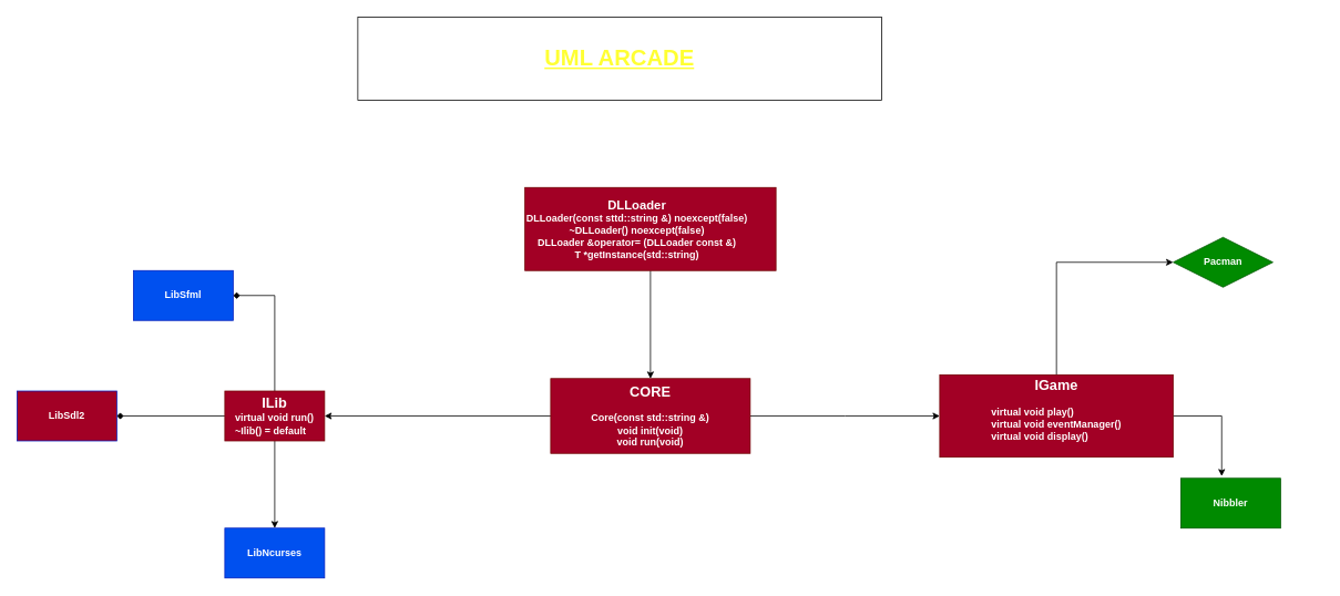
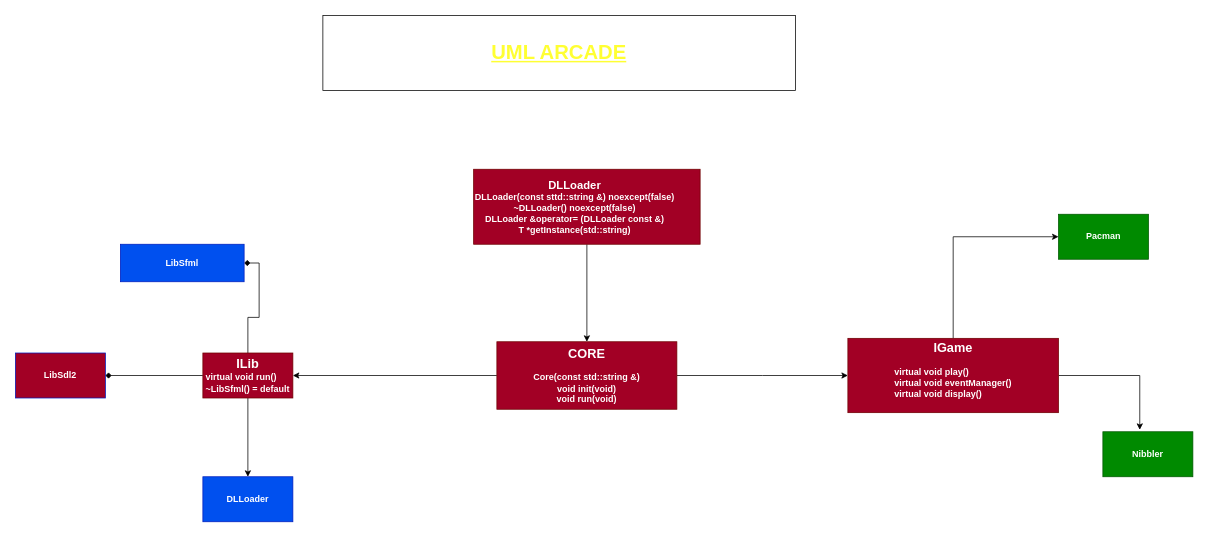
  <mxCell id="0" />
  <mxCell id="1" parent="0" />
  <mxCell id="2" style="edgeStyle=orthogonalEdgeStyle;rounded=0;orthogonalLoop=1;jettySize=auto;html=1;entryX=1;entryY=0.5;entryDx=0;entryDy=0;" edge="1" parent="1" source="4" target="8"><mxGeometry relative="1" as="geometry" /></mxCell>
  <mxCell id="3" value="" style="edgeStyle=orthogonalEdgeStyle;rounded=0;orthogonalLoop=1;jettySize=auto;html=1;" edge="1" parent="1" source="4" target="11"><mxGeometry relative="1" as="geometry" /></mxCell>
  <mxCell id="4" value="&lt;div&gt;&lt;b&gt;&lt;span style=&quot;font-size: 17px&quot;&gt;CORE&lt;/span&gt;&lt;/b&gt;&lt;/div&gt;&lt;div&gt;&lt;b&gt;&lt;br&gt;&lt;/b&gt;&lt;/div&gt;&lt;font style=&quot;font-weight: bold&quot;&gt;&lt;div&gt;&lt;span&gt;Core(const std::string &amp;amp;)&lt;/span&gt;&lt;/div&gt;&lt;/font&gt;&lt;font style=&quot;font-weight: bold ; font-size: 12px&quot;&gt;&lt;div&gt;&lt;span&gt;void init(void)&lt;/span&gt;&lt;/div&gt;&lt;div&gt;&lt;span&gt;void run(void)&lt;/span&gt;&lt;/div&gt;&lt;/font&gt;" style="whiteSpace=wrap;html=1;fillColor=#a20025;strokeColor=#6F0000;fontColor=#ffffff;align=center;" vertex="1" parent="1"><mxGeometry x="662" y="455" width="240" height="90" as="geometry" /></mxCell>
  <mxCell id="5" style="edgeStyle=orthogonalEdgeStyle;rounded=0;orthogonalLoop=1;jettySize=auto;html=1;entryX=0.5;entryY=0;entryDx=0;entryDy=0;" edge="1" parent="1" source="8" target="14"><mxGeometry relative="1" as="geometry" /></mxCell>
  <mxCell id="6" style="edgeStyle=orthogonalEdgeStyle;rounded=0;orthogonalLoop=1;jettySize=auto;html=1;entryX=1;entryY=0.5;entryDx=0;entryDy=0;endArrow=diamond;" edge="1" parent="1" source="8" target="15"><mxGeometry relative="1" as="geometry" /></mxCell>
  <mxCell id="7" style="edgeStyle=orthogonalEdgeStyle;rounded=0;orthogonalLoop=1;jettySize=auto;html=1;entryX=1;entryY=0.5;entryDx=0;entryDy=0;endArrow=diamond;" edge="1" parent="1" source="8" target="16"><mxGeometry relative="1" as="geometry" /></mxCell>
- <mxCell id="8" value="&lt;b&gt;&lt;font&gt;&lt;span style=&quot;font-size: 17px&quot;&gt;ILib&lt;/span&gt;&lt;br&gt;&lt;div style=&quot;text-align: left&quot;&gt;virtual void run()&lt;/div&gt;&lt;div style=&quot;text-align: left&quot;&gt;~Ilib() = default&lt;/div&gt;&lt;/font&gt;&lt;/b&gt;" style="whiteSpace=wrap;html=1;fillColor=#a20025;strokeColor=#6F0000;fontColor=#ffffff;" vertex="1" parent="1"><mxGeometry x="270" y="470" width="120" height="60" as="geometry" /></mxCell>
+ <mxCell id="8" value="&lt;b&gt;&lt;font&gt;&lt;span style=&quot;font-size: 17px&quot;&gt;ILib&lt;/span&gt;&lt;br&gt;&lt;div style=&quot;text-align: left&quot;&gt;virtual void run()&lt;/div&gt;&lt;div style=&quot;text-align: left&quot;&gt;~LibSfml() = default&lt;/div&gt;&lt;/font&gt;&lt;/b&gt;" style="whiteSpace=wrap;html=1;fillColor=#a20025;strokeColor=#6F0000;fontColor=#ffffff;" vertex="1" parent="1"><mxGeometry x="270" y="470" width="120" height="60" as="geometry" /></mxCell>
  <mxCell id="9" style="edgeStyle=orthogonalEdgeStyle;rounded=0;orthogonalLoop=1;jettySize=auto;html=1;entryX=0.41;entryY=-0.043;entryDx=0;entryDy=0;entryPerimeter=0;" edge="1" parent="1" source="11" target="17"><mxGeometry relative="1" as="geometry" /></mxCell>
  <mxCell id="10" style="edgeStyle=orthogonalEdgeStyle;rounded=0;orthogonalLoop=1;jettySize=auto;html=1;entryX=0;entryY=0.5;entryDx=0;entryDy=0;" edge="1" parent="1" source="11" target="18"><mxGeometry relative="1" as="geometry" /></mxCell>
  <mxCell id="11" value="&lt;b&gt;&lt;font&gt;&lt;span style=&quot;font-size: 17px&quot;&gt;IGame&lt;br&gt;&lt;/span&gt;&lt;br&gt;&lt;div style=&quot;text-align: left&quot;&gt;virtual void play()&lt;/div&gt;&lt;div style=&quot;text-align: left&quot;&gt;virtual void eventManager()&lt;/div&gt;&lt;div style=&quot;text-align: left&quot;&gt;virtual void display()&lt;/div&gt;&lt;br&gt;&lt;/font&gt;&lt;/b&gt;" style="whiteSpace=wrap;html=1;fillColor=#a20025;strokeColor=#6F0000;fontColor=#ffffff;align=center;" vertex="1" parent="1"><mxGeometry x="1130" y="450.44" width="280.83" height="99.12" as="geometry" /></mxCell>
  <mxCell id="12" style="edgeStyle=orthogonalEdgeStyle;rounded=0;orthogonalLoop=1;jettySize=auto;html=1;" edge="1" parent="1" source="13" target="4"><mxGeometry relative="1" as="geometry" /></mxCell>
  <mxCell id="13" value="&lt;div style=&quot;text-align: center&quot;&gt;&lt;b&gt;&lt;span style=&quot;font-size: 15px&quot;&gt;DLLoader&lt;/span&gt;&lt;/b&gt;&lt;/div&gt;&lt;b&gt;&lt;div style=&quot;text-align: center&quot;&gt;&lt;b&gt;DLLoader(const sttd::string &amp;amp;) noexcept(false)&lt;/b&gt;&lt;/div&gt;&lt;font&gt;&lt;div style=&quot;text-align: center&quot;&gt;&lt;b&gt;~DLLoader() noexcept(false)&lt;/b&gt;&lt;/div&gt;&lt;div style=&quot;text-align: center&quot;&gt;&lt;b&gt;DLLoader &amp;amp;operator= (DLLoader const &amp;amp;)&lt;/b&gt;&lt;/div&gt;&lt;div style=&quot;text-align: center&quot;&gt;&lt;b&gt;T *getInstance(std::string)&lt;/b&gt;&lt;/div&gt;&lt;/font&gt;&lt;/b&gt;" style="whiteSpace=wrap;html=1;fillColor=#a20025;strokeColor=#6F0000;fontColor=#ffffff;align=left;" vertex="1" parent="1"><mxGeometry x="631" y="225" width="302" height="100" as="geometry" /></mxCell>
- <mxCell id="14" value="&lt;b&gt;LibNcurses&lt;/b&gt;" style="whiteSpace=wrap;html=1;fillColor=#0050ef;strokeColor=#001DBC;fontColor=#ffffff;" vertex="1" parent="1"><mxGeometry x="270" y="635" width="120" height="60" as="geometry" /></mxCell>
- <mxCell id="15" value="&lt;b&gt;LibSfml&lt;/b&gt;" style="whiteSpace=wrap;html=1;fillColor=#0050ef;strokeColor=#001DBC;fontColor=#ffffff;" vertex="1" parent="1"><mxGeometry x="160" y="325" width="120" height="60" as="geometry" /></mxCell>
+ <mxCell id="14" value="&lt;b&gt;DLLoader&lt;/b&gt;" style="whiteSpace=wrap;html=1;fillColor=#0050ef;strokeColor=#001DBC;fontColor=#ffffff;" vertex="1" parent="1"><mxGeometry x="270" y="635" width="120" height="60" as="geometry" /></mxCell>
+ <mxCell id="15" value="&lt;b&gt;LibSfml&lt;/b&gt;" style="whiteSpace=wrap;html=1;fillColor=#0050ef;strokeColor=#001DBC;fontColor=#ffffff;" vertex="1" parent="1"><mxGeometry x="160" y="325" width="165" height="50" as="geometry" /></mxCell>
  <mxCell id="16" value="&lt;b&gt;LibSdl2&lt;/b&gt;" style="whiteSpace=wrap;html=1;fillColor=#a20025;strokeColor=#001DBC;fontColor=#ffffff;" vertex="1" parent="1"><mxGeometry x="20" y="470" width="120" height="60" as="geometry" /></mxCell>
- <mxCell id="17" value="&lt;b&gt;Nibbler&lt;/b&gt;" style="whiteSpace=wrap;html=1;fillColor=#008a00;strokeColor=#005700;fontColor=#ffffff;" vertex="1" parent="1"><mxGeometry x="1420" y="575" width="120" height="60" as="geometry" /></mxCell>
- <mxCell id="18" value="&lt;b&gt;Pacman&lt;/b&gt;" style="rhombus;whiteSpace=wrap;html=1;fillColor=#008a00;strokeColor=#005700;fontColor=#ffffff;" vertex="1" parent="1"><mxGeometry x="1410.83" y="285" width="120" height="60" as="geometry" /></mxCell>
+ <mxCell id="17" value="&lt;b&gt;Nibbler&lt;/b&gt;" style="whiteSpace=wrap;html=1;fillColor=#008a00;strokeColor=#005700;fontColor=#ffffff;" vertex="1" parent="1"><mxGeometry x="1470" y="575" width="120" height="60" as="geometry" /></mxCell>
+ <mxCell id="18" value="&lt;b&gt;Pacman&lt;/b&gt;" style="whiteSpace=wrap;html=1;fillColor=#008a00;strokeColor=#005700;fontColor=#ffffff;" vertex="1" parent="1"><mxGeometry x="1410.83" y="285" width="120" height="60" as="geometry" /></mxCell>
  <mxCell id="19" value="&lt;b&gt;&lt;font style=&quot;font-size: 27px&quot; color=&quot;#ffff33&quot;&gt;&lt;u&gt;UML ARCADE&lt;/u&gt;&lt;/font&gt;&lt;/b&gt;" style="whiteSpace=wrap;html=1;" vertex="1" parent="1"><mxGeometry x="430" y="20" width="630" height="100" as="geometry" /></mxCell>
